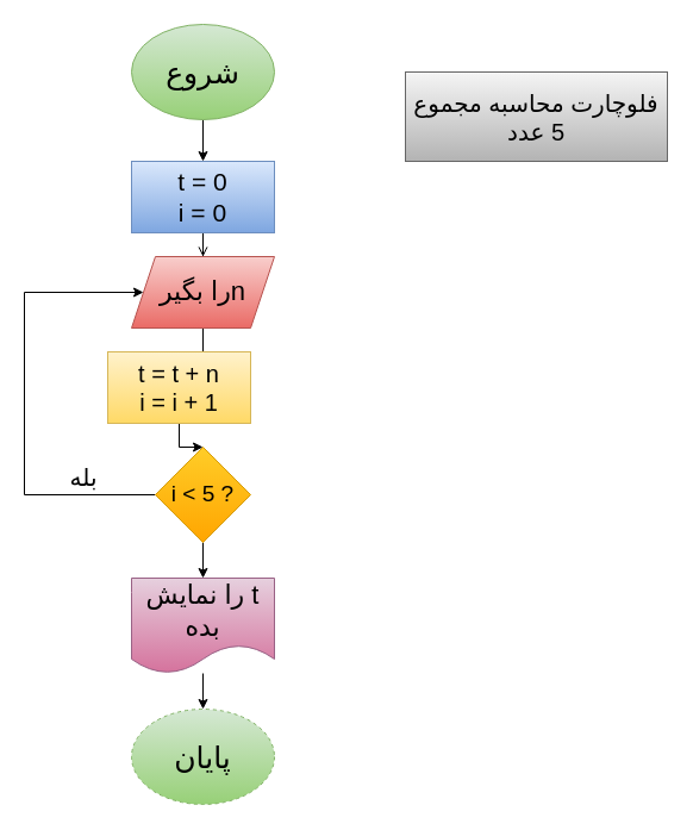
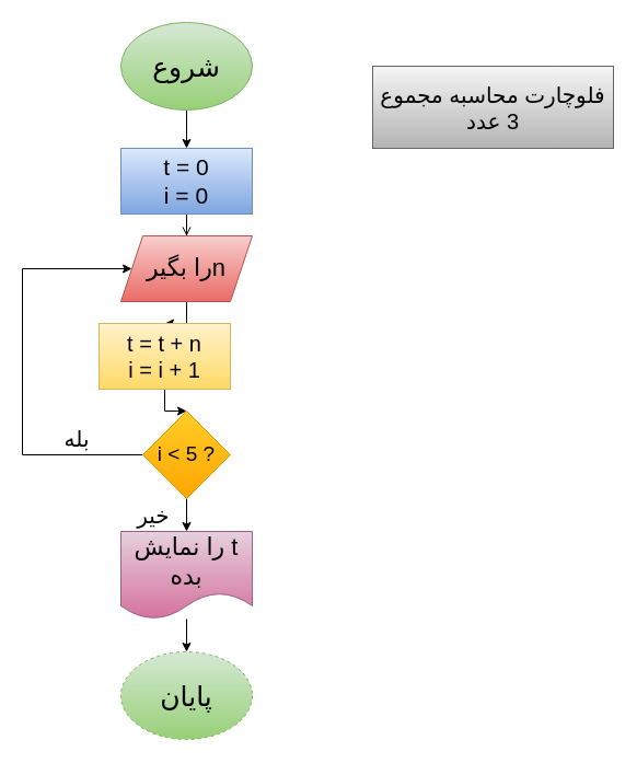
  <mxCell id="0" />
  <mxCell id="1" parent="0" />
  <mxCell id="2" value="" style="edgeStyle=orthogonalEdgeStyle;rounded=0;orthogonalLoop=1;jettySize=auto;html=1;" edge="1" parent="1" source="3" target="5"><mxGeometry relative="1" as="geometry" /></mxCell>
  <mxCell id="3" value="&lt;font style=&quot;font-size: 25px;&quot;&gt;شروع&lt;/font&gt;" style="ellipse;whiteSpace=wrap;html=1;fillColor=#d5e8d4;strokeColor=#82b366;gradientColor=#97d077;" vertex="1" parent="1"><mxGeometry x="110" y="20" width="120" height="80" as="geometry" /></mxCell>
  <mxCell id="4" value="" style="edgeStyle=orthogonalEdgeStyle;rounded=0;orthogonalLoop=1;jettySize=auto;html=1;endArrow=open;" edge="1" parent="1" source="5" target="7"><mxGeometry relative="1" as="geometry" /></mxCell>
  <mxCell id="5" value="&lt;font style=&quot;font-size: 21px;&quot;&gt;t = 0&lt;br&gt;i = 0&lt;/font&gt;" style="rounded=0;whiteSpace=wrap;html=1;fillColor=#dae8fc;gradientColor=#7ea6e0;strokeColor=#6c8ebf;" vertex="1" parent="1"><mxGeometry x="110" y="135" width="120" height="60" as="geometry" /></mxCell>
- <mxCell id="6" value="" style="edgeStyle=orthogonalEdgeStyle;rounded=0;orthogonalLoop=1;jettySize=auto;html=1;endArrow=none;" edge="1" parent="1" source="7" target="9"><mxGeometry relative="1" as="geometry" /></mxCell>
+ <mxCell id="6" value="" style="edgeStyle=orthogonalEdgeStyle;rounded=0;orthogonalLoop=1;jettySize=auto;html=1;" edge="1" parent="1" source="7" target="9"><mxGeometry relative="1" as="geometry" /></mxCell>
  <mxCell id="7" value="&lt;div style=&quot;direction: rtl;&quot;&gt;&lt;span style=&quot;background-color: initial;&quot;&gt;&lt;font style=&quot;font-size: 22px;&quot;&gt;nرا بگیر&lt;/font&gt;&lt;/span&gt;&lt;/div&gt;" style="shape=parallelogram;perimeter=parallelogramPerimeter;whiteSpace=wrap;html=1;fixedSize=1;fillColor=#f8cecc;gradientColor=#ea6b66;strokeColor=#b85450;" vertex="1" parent="1"><mxGeometry x="110" y="215" width="120" height="60" as="geometry" /></mxCell>
  <mxCell id="8" value="" style="edgeStyle=orthogonalEdgeStyle;rounded=0;orthogonalLoop=1;jettySize=auto;html=1;" edge="1" parent="1" source="9" target="12"><mxGeometry relative="1" as="geometry" /></mxCell>
  <mxCell id="9" value="&lt;font style=&quot;font-size: 20px;&quot;&gt;t = t + n&lt;br&gt;i = i + 1&lt;/font&gt;" style="rounded=0;whiteSpace=wrap;html=1;fillColor=#fff2cc;gradientColor=#ffd966;strokeColor=#d6b656;" vertex="1" parent="1"><mxGeometry x="90" y="295" width="120" height="60" as="geometry" /></mxCell>
  <mxCell id="10" style="edgeStyle=orthogonalEdgeStyle;rounded=0;orthogonalLoop=1;jettySize=auto;html=1;entryX=0;entryY=0.5;entryDx=0;entryDy=0;" edge="1" parent="1" source="12" target="7"><mxGeometry relative="1" as="geometry"><mxPoint x="-90" y="225" as="targetPoint" /><Array as="points"><mxPoint x="20" y="415" /><mxPoint x="20" y="245" /></Array></mxGeometry></mxCell>
  <mxCell id="11" value="" style="edgeStyle=orthogonalEdgeStyle;rounded=0;orthogonalLoop=1;jettySize=auto;html=1;" edge="1" parent="1" source="12" target="15"><mxGeometry relative="1" as="geometry" /></mxCell>
  <mxCell id="12" value="&lt;font style=&quot;font-size: 19px;&quot;&gt;i &amp;lt; 5 ?&lt;/font&gt;" style="rhombus;whiteSpace=wrap;html=1;fillColor=#ffcd28;gradientColor=#ffa500;strokeColor=#d79b00;" vertex="1" parent="1"><mxGeometry x="130" y="375" width="80" height="80" as="geometry" /></mxCell>
  <mxCell id="13" value="&lt;font style=&quot;font-size: 20px;&quot;&gt;بله&lt;/font&gt;" style="text;html=1;strokeColor=none;fillColor=none;align=center;verticalAlign=middle;whiteSpace=wrap;rounded=0;" vertex="1" parent="1"><mxGeometry x="40" y="385" width="60" height="30" as="geometry" /></mxCell>
  <mxCell id="14" value="" style="edgeStyle=orthogonalEdgeStyle;rounded=0;orthogonalLoop=1;jettySize=auto;html=1;" edge="1" parent="1" source="15" target="16"><mxGeometry relative="1" as="geometry" /></mxCell>
  <mxCell id="15" value="&lt;div style=&quot;direction: rtl;&quot;&gt;&lt;span style=&quot;background-color: initial;&quot;&gt;&lt;font style=&quot;font-size: 22px;&quot;&gt;t را نمایش بده&lt;/font&gt;&lt;/span&gt;&lt;/div&gt;" style="shape=document;whiteSpace=wrap;html=1;boundedLbl=1;fillColor=#e6d0de;gradientColor=#d5739d;strokeColor=#996185;" vertex="1" parent="1"><mxGeometry x="110" y="485" width="120" height="80" as="geometry" /></mxCell>
  <mxCell id="16" value="&lt;font style=&quot;font-size: 25px;&quot;&gt;پایان&lt;/font&gt;" style="ellipse;whiteSpace=wrap;html=1;fillColor=#d5e8d4;strokeColor=#82b366;gradientColor=#97d077;dashed=1;" vertex="1" parent="1"><mxGeometry x="110" y="595" width="120" height="80" as="geometry" /></mxCell>
- <mxCell id="18" value="&lt;font style=&quot;font-size: 20px;&quot;&gt;فلوچارت محاسبه مجموع 5 عدد&lt;/font&gt;" style="text;html=1;strokeColor=#666666;fillColor=#f5f5f5;align=center;verticalAlign=middle;whiteSpace=wrap;rounded=0;gradientColor=#b3b3b3;" vertex="1" parent="1"><mxGeometry x="340" y="60" width="220" height="75" as="geometry" /></mxCell>
+ <mxCell id="17" value="&lt;font style=&quot;font-size: 20px;&quot;&gt;خیر&lt;/font&gt;" style="text;html=1;strokeColor=none;fillColor=none;align=center;verticalAlign=middle;whiteSpace=wrap;rounded=0;" vertex="1" parent="1"><mxGeometry x="110" y="455" width="60" height="30" as="geometry" /></mxCell>
+ <mxCell id="18" value="&lt;font style=&quot;font-size: 20px;&quot;&gt;فلوچارت محاسبه مجموع 3 عدد&lt;/font&gt;" style="text;html=1;strokeColor=#666666;fillColor=#f5f5f5;align=center;verticalAlign=middle;whiteSpace=wrap;rounded=0;gradientColor=#b3b3b3;" vertex="1" parent="1"><mxGeometry x="340" y="60" width="220" height="75" as="geometry" /></mxCell>
